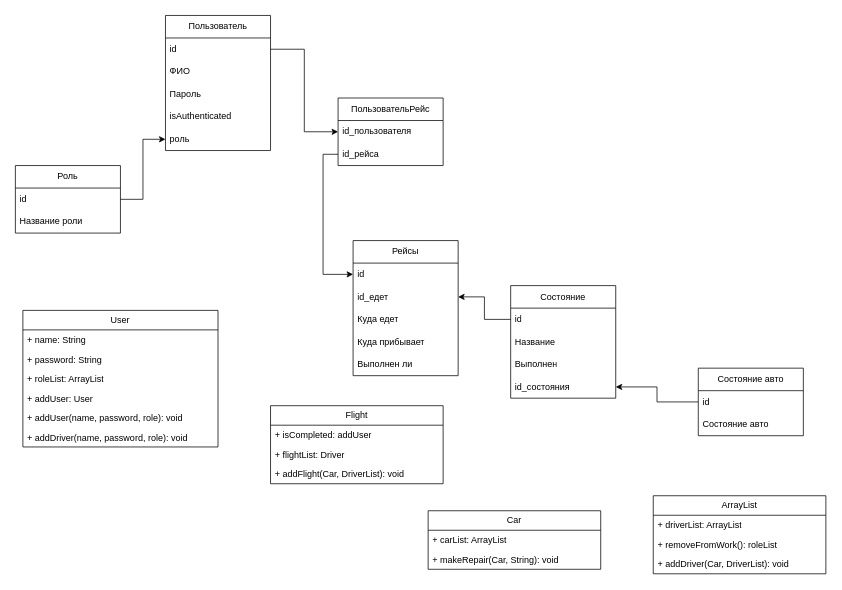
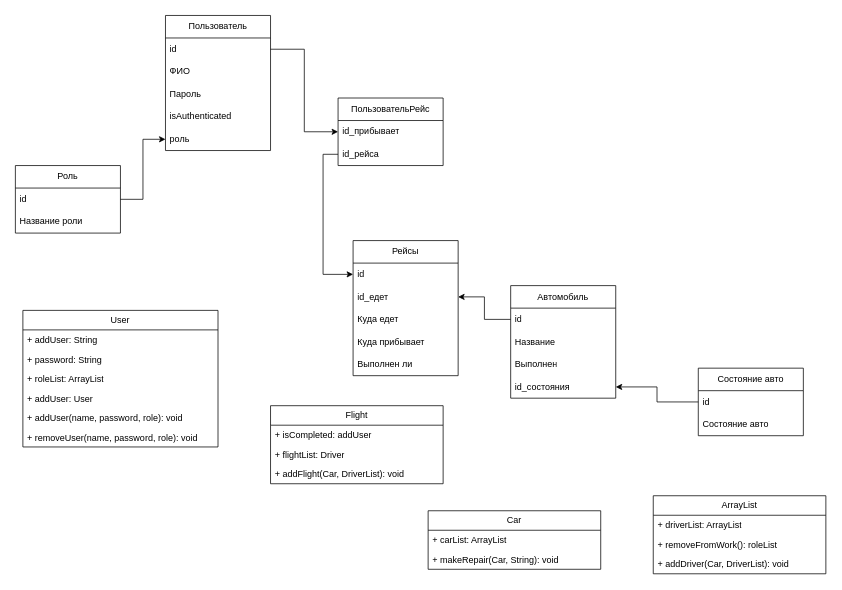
  <mxCell id="0" />
  <mxCell id="1" parent="0" />
  <mxCell id="2" value="Пользователь" style="swimlane;fontStyle=0;childLayout=stackLayout;horizontal=1;startSize=30;horizontalStack=0;resizeParent=1;resizeParentMax=0;resizeLast=0;collapsible=1;marginBottom=0;whiteSpace=wrap;html=1;" parent="1" vertex="1"><mxGeometry x="220" y="20" width="140" height="180" as="geometry" /></mxCell>
  <mxCell id="3" value="id" style="text;strokeColor=none;fillColor=none;align=left;verticalAlign=middle;spacingLeft=4;spacingRight=4;overflow=hidden;points=[[0,0.5],[1,0.5]];portConstraint=eastwest;rotatable=0;whiteSpace=wrap;html=1;" parent="2" vertex="1"><mxGeometry y="30" width="140" height="30" as="geometry" /></mxCell>
  <mxCell id="4" value="ФИО" style="text;strokeColor=none;fillColor=none;align=left;verticalAlign=middle;spacingLeft=4;spacingRight=4;overflow=hidden;points=[[0,0.5],[1,0.5]];portConstraint=eastwest;rotatable=0;whiteSpace=wrap;html=1;" parent="2" vertex="1"><mxGeometry y="60" width="140" height="30" as="geometry" /></mxCell>
  <mxCell id="5" value="Пароль" style="text;strokeColor=none;fillColor=none;align=left;verticalAlign=middle;spacingLeft=4;spacingRight=4;overflow=hidden;points=[[0,0.5],[1,0.5]];portConstraint=eastwest;rotatable=0;whiteSpace=wrap;html=1;" parent="2" vertex="1"><mxGeometry y="90" width="140" height="30" as="geometry" /></mxCell>
  <mxCell id="6" value="isAuthenticated" style="text;strokeColor=none;fillColor=none;align=left;verticalAlign=middle;spacingLeft=4;spacingRight=4;overflow=hidden;points=[[0,0.5],[1,0.5]];portConstraint=eastwest;rotatable=0;whiteSpace=wrap;html=1;" parent="2" vertex="1"><mxGeometry y="120" width="140" height="30" as="geometry" /></mxCell>
  <mxCell id="7" value="роль" style="text;strokeColor=none;fillColor=none;align=left;verticalAlign=middle;spacingLeft=4;spacingRight=4;overflow=hidden;points=[[0,0.5],[1,0.5]];portConstraint=eastwest;rotatable=0;whiteSpace=wrap;html=1;" parent="2" vertex="1"><mxGeometry y="150" width="140" height="30" as="geometry" /></mxCell>
  <mxCell id="8" value="Рейсы" style="swimlane;fontStyle=0;childLayout=stackLayout;horizontal=1;startSize=30;horizontalStack=0;resizeParent=1;resizeParentMax=0;resizeLast=0;collapsible=1;marginBottom=0;whiteSpace=wrap;html=1;" parent="1" vertex="1"><mxGeometry x="470" y="320" width="140" height="180" as="geometry" /></mxCell>
  <mxCell id="9" value="id" style="text;strokeColor=none;fillColor=none;align=left;verticalAlign=middle;spacingLeft=4;spacingRight=4;overflow=hidden;points=[[0,0.5],[1,0.5]];portConstraint=eastwest;rotatable=0;whiteSpace=wrap;html=1;" parent="8" vertex="1"><mxGeometry y="30" width="140" height="30" as="geometry" /></mxCell>
  <mxCell id="10" value="id_едет" style="text;strokeColor=none;fillColor=none;align=left;verticalAlign=middle;spacingLeft=4;spacingRight=4;overflow=hidden;points=[[0,0.5],[1,0.5]];portConstraint=eastwest;rotatable=0;whiteSpace=wrap;html=1;" parent="8" vertex="1"><mxGeometry y="60" width="140" height="30" as="geometry" /></mxCell>
  <mxCell id="11" value="Куда едет" style="text;strokeColor=none;fillColor=none;align=left;verticalAlign=middle;spacingLeft=4;spacingRight=4;overflow=hidden;points=[[0,0.5],[1,0.5]];portConstraint=eastwest;rotatable=0;whiteSpace=wrap;html=1;" parent="8" vertex="1"><mxGeometry y="90" width="140" height="30" as="geometry" /></mxCell>
  <mxCell id="12" value="Куда прибывает" style="text;strokeColor=none;fillColor=none;align=left;verticalAlign=middle;spacingLeft=4;spacingRight=4;overflow=hidden;points=[[0,0.5],[1,0.5]];portConstraint=eastwest;rotatable=0;whiteSpace=wrap;html=1;" vertex="1" parent="8"><mxGeometry y="120" width="140" height="30" as="geometry" /></mxCell>
  <mxCell id="13" value="Выполнен ли" style="text;strokeColor=none;fillColor=none;align=left;verticalAlign=middle;spacingLeft=4;spacingRight=4;overflow=hidden;points=[[0,0.5],[1,0.5]];portConstraint=eastwest;rotatable=0;whiteSpace=wrap;html=1;" vertex="1" parent="8"><mxGeometry y="150" width="140" height="30" as="geometry" /></mxCell>
- <mxCell id="14" value="Состояние" style="swimlane;fontStyle=0;childLayout=stackLayout;horizontal=1;startSize=30;horizontalStack=0;resizeParent=1;resizeParentMax=0;resizeLast=0;collapsible=1;marginBottom=0;whiteSpace=wrap;html=1;" parent="1" vertex="1"><mxGeometry x="680" y="380" width="140" height="150" as="geometry" /></mxCell>
+ <mxCell id="14" value="Автомобиль" style="swimlane;fontStyle=0;childLayout=stackLayout;horizontal=1;startSize=30;horizontalStack=0;resizeParent=1;resizeParentMax=0;resizeLast=0;collapsible=1;marginBottom=0;whiteSpace=wrap;html=1;" parent="1" vertex="1"><mxGeometry x="680" y="380" width="140" height="150" as="geometry" /></mxCell>
  <mxCell id="15" value="id" style="text;strokeColor=none;fillColor=none;align=left;verticalAlign=middle;spacingLeft=4;spacingRight=4;overflow=hidden;points=[[0,0.5],[1,0.5]];portConstraint=eastwest;rotatable=0;whiteSpace=wrap;html=1;" parent="14" vertex="1"><mxGeometry y="30" width="140" height="30" as="geometry" /></mxCell>
  <mxCell id="16" value="Название" style="text;strokeColor=none;fillColor=none;align=left;verticalAlign=middle;spacingLeft=4;spacingRight=4;overflow=hidden;points=[[0,0.5],[1,0.5]];portConstraint=eastwest;rotatable=0;whiteSpace=wrap;html=1;" parent="14" vertex="1"><mxGeometry y="60" width="140" height="30" as="geometry" /></mxCell>
  <mxCell id="17" value="Выполнен" style="text;strokeColor=none;fillColor=none;align=left;verticalAlign=middle;spacingLeft=4;spacingRight=4;overflow=hidden;points=[[0,0.5],[1,0.5]];portConstraint=eastwest;rotatable=0;whiteSpace=wrap;html=1;" parent="14" vertex="1"><mxGeometry y="90" width="140" height="30" as="geometry" /></mxCell>
  <mxCell id="18" value="id_состояния" style="text;strokeColor=none;fillColor=none;align=left;verticalAlign=middle;spacingLeft=4;spacingRight=4;overflow=hidden;points=[[0,0.5],[1,0.5]];portConstraint=eastwest;rotatable=0;whiteSpace=wrap;html=1;" parent="14" vertex="1"><mxGeometry y="120" width="140" height="30" as="geometry" /></mxCell>
  <mxCell id="19" value="Роль" style="swimlane;fontStyle=0;childLayout=stackLayout;horizontal=1;startSize=30;horizontalStack=0;resizeParent=1;resizeParentMax=0;resizeLast=0;collapsible=1;marginBottom=0;whiteSpace=wrap;html=1;" parent="1" vertex="1"><mxGeometry x="20" y="220" width="140" height="90" as="geometry" /></mxCell>
  <mxCell id="20" value="id" style="text;strokeColor=none;fillColor=none;align=left;verticalAlign=middle;spacingLeft=4;spacingRight=4;overflow=hidden;points=[[0,0.5],[1,0.5]];portConstraint=eastwest;rotatable=0;whiteSpace=wrap;html=1;" parent="19" vertex="1"><mxGeometry y="30" width="140" height="30" as="geometry" /></mxCell>
  <mxCell id="21" value="Название роли" style="text;strokeColor=none;fillColor=none;align=left;verticalAlign=middle;spacingLeft=4;spacingRight=4;overflow=hidden;points=[[0,0.5],[1,0.5]];portConstraint=eastwest;rotatable=0;whiteSpace=wrap;html=1;" parent="19" vertex="1"><mxGeometry y="60" width="140" height="30" as="geometry" /></mxCell>
  <mxCell id="22" value="ПользовательРейс" style="swimlane;fontStyle=0;childLayout=stackLayout;horizontal=1;startSize=30;horizontalStack=0;resizeParent=1;resizeParentMax=0;resizeLast=0;collapsible=1;marginBottom=0;whiteSpace=wrap;html=1;" parent="1" vertex="1"><mxGeometry x="450" y="130" width="140" height="90" as="geometry" /></mxCell>
- <mxCell id="23" value="id_пользователя" style="text;strokeColor=none;fillColor=none;align=left;verticalAlign=middle;spacingLeft=4;spacingRight=4;overflow=hidden;points=[[0,0.5],[1,0.5]];portConstraint=eastwest;rotatable=0;whiteSpace=wrap;html=1;" parent="22" vertex="1"><mxGeometry y="30" width="140" height="30" as="geometry" /></mxCell>
+ <mxCell id="23" value="id_прибывает" style="text;strokeColor=none;fillColor=none;align=left;verticalAlign=middle;spacingLeft=4;spacingRight=4;overflow=hidden;points=[[0,0.5],[1,0.5]];portConstraint=eastwest;rotatable=0;whiteSpace=wrap;html=1;" parent="22" vertex="1"><mxGeometry y="30" width="140" height="30" as="geometry" /></mxCell>
  <mxCell id="24" value="id_рейса" style="text;strokeColor=none;fillColor=none;align=left;verticalAlign=middle;spacingLeft=4;spacingRight=4;overflow=hidden;points=[[0,0.5],[1,0.5]];portConstraint=eastwest;rotatable=0;whiteSpace=wrap;html=1;" parent="22" vertex="1"><mxGeometry y="60" width="140" height="30" as="geometry" /></mxCell>
  <mxCell id="25" style="edgeStyle=orthogonalEdgeStyle;rounded=0;orthogonalLoop=1;jettySize=auto;html=1;exitX=1;exitY=0.5;exitDx=0;exitDy=0;entryX=0;entryY=0.5;entryDx=0;entryDy=0;" parent="1" source="3" target="23" edge="1"><mxGeometry relative="1" as="geometry" /></mxCell>
  <mxCell id="26" style="edgeStyle=orthogonalEdgeStyle;rounded=0;orthogonalLoop=1;jettySize=auto;html=1;exitX=0;exitY=0.5;exitDx=0;exitDy=0;entryX=0;entryY=0.5;entryDx=0;entryDy=0;" parent="1" source="24" target="9" edge="1"><mxGeometry relative="1" as="geometry" /></mxCell>
  <mxCell id="27" style="edgeStyle=orthogonalEdgeStyle;rounded=0;orthogonalLoop=1;jettySize=auto;html=1;exitX=0;exitY=0.5;exitDx=0;exitDy=0;entryX=1;entryY=0.5;entryDx=0;entryDy=0;" parent="1" source="15" target="10" edge="1"><mxGeometry relative="1" as="geometry" /></mxCell>
  <mxCell id="28" value="Состояние авто" style="swimlane;fontStyle=0;childLayout=stackLayout;horizontal=1;startSize=30;horizontalStack=0;resizeParent=1;resizeParentMax=0;resizeLast=0;collapsible=1;marginBottom=0;whiteSpace=wrap;html=1;" parent="1" vertex="1"><mxGeometry x="930" y="490" width="140" height="90" as="geometry" /></mxCell>
  <mxCell id="29" value="id" style="text;strokeColor=none;fillColor=none;align=left;verticalAlign=middle;spacingLeft=4;spacingRight=4;overflow=hidden;points=[[0,0.5],[1,0.5]];portConstraint=eastwest;rotatable=0;whiteSpace=wrap;html=1;" parent="28" vertex="1"><mxGeometry y="30" width="140" height="30" as="geometry" /></mxCell>
  <mxCell id="30" value="Состояние авто" style="text;strokeColor=none;fillColor=none;align=left;verticalAlign=middle;spacingLeft=4;spacingRight=4;overflow=hidden;points=[[0,0.5],[1,0.5]];portConstraint=eastwest;rotatable=0;whiteSpace=wrap;html=1;" parent="28" vertex="1"><mxGeometry y="60" width="140" height="30" as="geometry" /></mxCell>
  <mxCell id="31" style="edgeStyle=orthogonalEdgeStyle;rounded=0;orthogonalLoop=1;jettySize=auto;html=1;exitX=0;exitY=0.5;exitDx=0;exitDy=0;entryX=1;entryY=0.5;entryDx=0;entryDy=0;" parent="1" source="29" target="18" edge="1"><mxGeometry relative="1" as="geometry" /></mxCell>
  <mxCell id="32" value="Flight" style="swimlane;fontStyle=0;childLayout=stackLayout;horizontal=1;startSize=26;fillColor=none;horizontalStack=0;resizeParent=1;resizeParentMax=0;resizeLast=0;collapsible=1;marginBottom=0;whiteSpace=wrap;html=1;" parent="1" vertex="1"><mxGeometry x="360" y="540" width="230" height="104" as="geometry" /></mxCell>
  <mxCell id="33" value="+ isCompleted: addUser" style="text;strokeColor=none;fillColor=none;align=left;verticalAlign=top;spacingLeft=4;spacingRight=4;overflow=hidden;rotatable=0;points=[[0,0.5],[1,0.5]];portConstraint=eastwest;whiteSpace=wrap;html=1;" parent="32" vertex="1"><mxGeometry y="26" width="230" height="26" as="geometry" /></mxCell>
  <mxCell id="34" value="+ flightList: Driver" style="text;strokeColor=none;fillColor=none;align=left;verticalAlign=top;spacingLeft=4;spacingRight=4;overflow=hidden;rotatable=0;points=[[0,0.5],[1,0.5]];portConstraint=eastwest;whiteSpace=wrap;html=1;" parent="32" vertex="1"><mxGeometry y="52" width="230" height="26" as="geometry" /></mxCell>
  <mxCell id="35" value="+ addFlight(Car, DriverList): void&amp;nbsp;" style="text;strokeColor=none;fillColor=none;align=left;verticalAlign=top;spacingLeft=4;spacingRight=4;overflow=hidden;rotatable=0;points=[[0,0.5],[1,0.5]];portConstraint=eastwest;whiteSpace=wrap;html=1;" parent="32" vertex="1"><mxGeometry y="78" width="230" height="26" as="geometry" /></mxCell>
  <mxCell id="36" value="Car" style="swimlane;fontStyle=0;childLayout=stackLayout;horizontal=1;startSize=26;fillColor=none;horizontalStack=0;resizeParent=1;resizeParentMax=0;resizeLast=0;collapsible=1;marginBottom=0;whiteSpace=wrap;html=1;" parent="1" vertex="1"><mxGeometry x="570" y="680" width="230" height="78" as="geometry" /></mxCell>
  <mxCell id="37" value="+ carList: ArrayList" style="text;strokeColor=none;fillColor=none;align=left;verticalAlign=top;spacingLeft=4;spacingRight=4;overflow=hidden;rotatable=0;points=[[0,0.5],[1,0.5]];portConstraint=eastwest;whiteSpace=wrap;html=1;" parent="36" vertex="1"><mxGeometry y="26" width="230" height="26" as="geometry" /></mxCell>
  <mxCell id="38" value="+ makeRepair(Car, String): void&amp;nbsp;" style="text;strokeColor=none;fillColor=none;align=left;verticalAlign=top;spacingLeft=4;spacingRight=4;overflow=hidden;rotatable=0;points=[[0,0.5],[1,0.5]];portConstraint=eastwest;whiteSpace=wrap;html=1;" parent="36" vertex="1"><mxGeometry y="52" width="230" height="26" as="geometry" /></mxCell>
  <mxCell id="39" value="ArrayList" style="swimlane;fontStyle=0;childLayout=stackLayout;horizontal=1;startSize=26;fillColor=none;horizontalStack=0;resizeParent=1;resizeParentMax=0;resizeLast=0;collapsible=1;marginBottom=0;whiteSpace=wrap;html=1;" parent="1" vertex="1"><mxGeometry x="870" y="660" width="230" height="104" as="geometry" /></mxCell>
  <mxCell id="40" value="+ driverList: ArrayList" style="text;strokeColor=none;fillColor=none;align=left;verticalAlign=top;spacingLeft=4;spacingRight=4;overflow=hidden;rotatable=0;points=[[0,0.5],[1,0.5]];portConstraint=eastwest;whiteSpace=wrap;html=1;" parent="39" vertex="1"><mxGeometry y="26" width="230" height="26" as="geometry" /></mxCell>
  <mxCell id="41" value="+ removeFromWork(): roleList&amp;nbsp;" style="text;strokeColor=none;fillColor=none;align=left;verticalAlign=top;spacingLeft=4;spacingRight=4;overflow=hidden;rotatable=0;points=[[0,0.5],[1,0.5]];portConstraint=eastwest;whiteSpace=wrap;html=1;" parent="39" vertex="1"><mxGeometry y="52" width="230" height="26" as="geometry" /></mxCell>
  <mxCell id="42" value="+ addDriver(Car, DriverList): void&amp;nbsp;" style="text;strokeColor=none;fillColor=none;align=left;verticalAlign=top;spacingLeft=4;spacingRight=4;overflow=hidden;rotatable=0;points=[[0,0.5],[1,0.5]];portConstraint=eastwest;whiteSpace=wrap;html=1;" parent="39" vertex="1"><mxGeometry y="78" width="230" height="26" as="geometry" /></mxCell>
  <mxCell id="43" value="User" style="swimlane;fontStyle=0;childLayout=stackLayout;horizontal=1;startSize=26;fillColor=none;horizontalStack=0;resizeParent=1;resizeParentMax=0;resizeLast=0;collapsible=1;marginBottom=0;whiteSpace=wrap;html=1;" parent="1" vertex="1"><mxGeometry x="30" y="413" width="260" height="182" as="geometry" /></mxCell>
- <mxCell id="44" value="+ name: String" style="text;strokeColor=none;fillColor=none;align=left;verticalAlign=top;spacingLeft=4;spacingRight=4;overflow=hidden;rotatable=0;points=[[0,0.5],[1,0.5]];portConstraint=eastwest;whiteSpace=wrap;html=1;" parent="43" vertex="1"><mxGeometry y="26" width="260" height="26" as="geometry" /></mxCell>
+ <mxCell id="44" value="+ addUser: String" style="text;strokeColor=none;fillColor=none;align=left;verticalAlign=top;spacingLeft=4;spacingRight=4;overflow=hidden;rotatable=0;points=[[0,0.5],[1,0.5]];portConstraint=eastwest;whiteSpace=wrap;html=1;" parent="43" vertex="1"><mxGeometry y="26" width="260" height="26" as="geometry" /></mxCell>
  <mxCell id="45" value="+ password: String" style="text;strokeColor=none;fillColor=none;align=left;verticalAlign=top;spacingLeft=4;spacingRight=4;overflow=hidden;rotatable=0;points=[[0,0.5],[1,0.5]];portConstraint=eastwest;whiteSpace=wrap;html=1;" parent="43" vertex="1"><mxGeometry y="52" width="260" height="26" as="geometry" /></mxCell>
  <mxCell id="46" value="+ roleList: ArrayList" style="text;strokeColor=none;fillColor=none;align=left;verticalAlign=top;spacingLeft=4;spacingRight=4;overflow=hidden;rotatable=0;points=[[0,0.5],[1,0.5]];portConstraint=eastwest;whiteSpace=wrap;html=1;" parent="43" vertex="1"><mxGeometry y="78" width="260" height="26" as="geometry" /></mxCell>
  <mxCell id="47" value="+ addUser: User" style="text;strokeColor=none;fillColor=none;align=left;verticalAlign=top;spacingLeft=4;spacingRight=4;overflow=hidden;rotatable=0;points=[[0,0.5],[1,0.5]];portConstraint=eastwest;whiteSpace=wrap;html=1;" parent="43" vertex="1"><mxGeometry y="104" width="260" height="26" as="geometry" /></mxCell>
  <mxCell id="48" value="+ addUser(name, password, role): void&amp;nbsp;" style="text;strokeColor=none;fillColor=none;align=left;verticalAlign=top;spacingLeft=4;spacingRight=4;overflow=hidden;rotatable=0;points=[[0,0.5],[1,0.5]];portConstraint=eastwest;whiteSpace=wrap;html=1;" parent="43" vertex="1"><mxGeometry y="130" width="260" height="26" as="geometry" /></mxCell>
- <mxCell id="49" value="+ addDriver(name, password, role): void&amp;nbsp;" style="text;strokeColor=none;fillColor=none;align=left;verticalAlign=top;spacingLeft=4;spacingRight=4;overflow=hidden;rotatable=0;points=[[0,0.5],[1,0.5]];portConstraint=eastwest;whiteSpace=wrap;html=1;" parent="43" vertex="1"><mxGeometry y="156" width="260" height="26" as="geometry" /></mxCell>
+ <mxCell id="49" value="+ removeUser(name, password, role): void&amp;nbsp;" style="text;strokeColor=none;fillColor=none;align=left;verticalAlign=top;spacingLeft=4;spacingRight=4;overflow=hidden;rotatable=0;points=[[0,0.5],[1,0.5]];portConstraint=eastwest;whiteSpace=wrap;html=1;" parent="43" vertex="1"><mxGeometry y="156" width="260" height="26" as="geometry" /></mxCell>
  <mxCell id="50" style="edgeStyle=orthogonalEdgeStyle;rounded=0;orthogonalLoop=1;jettySize=auto;html=1;exitX=1;exitY=0.5;exitDx=0;exitDy=0;entryX=0;entryY=0.5;entryDx=0;entryDy=0;" parent="1" source="20" target="7" edge="1"><mxGeometry relative="1" as="geometry" /></mxCell>
